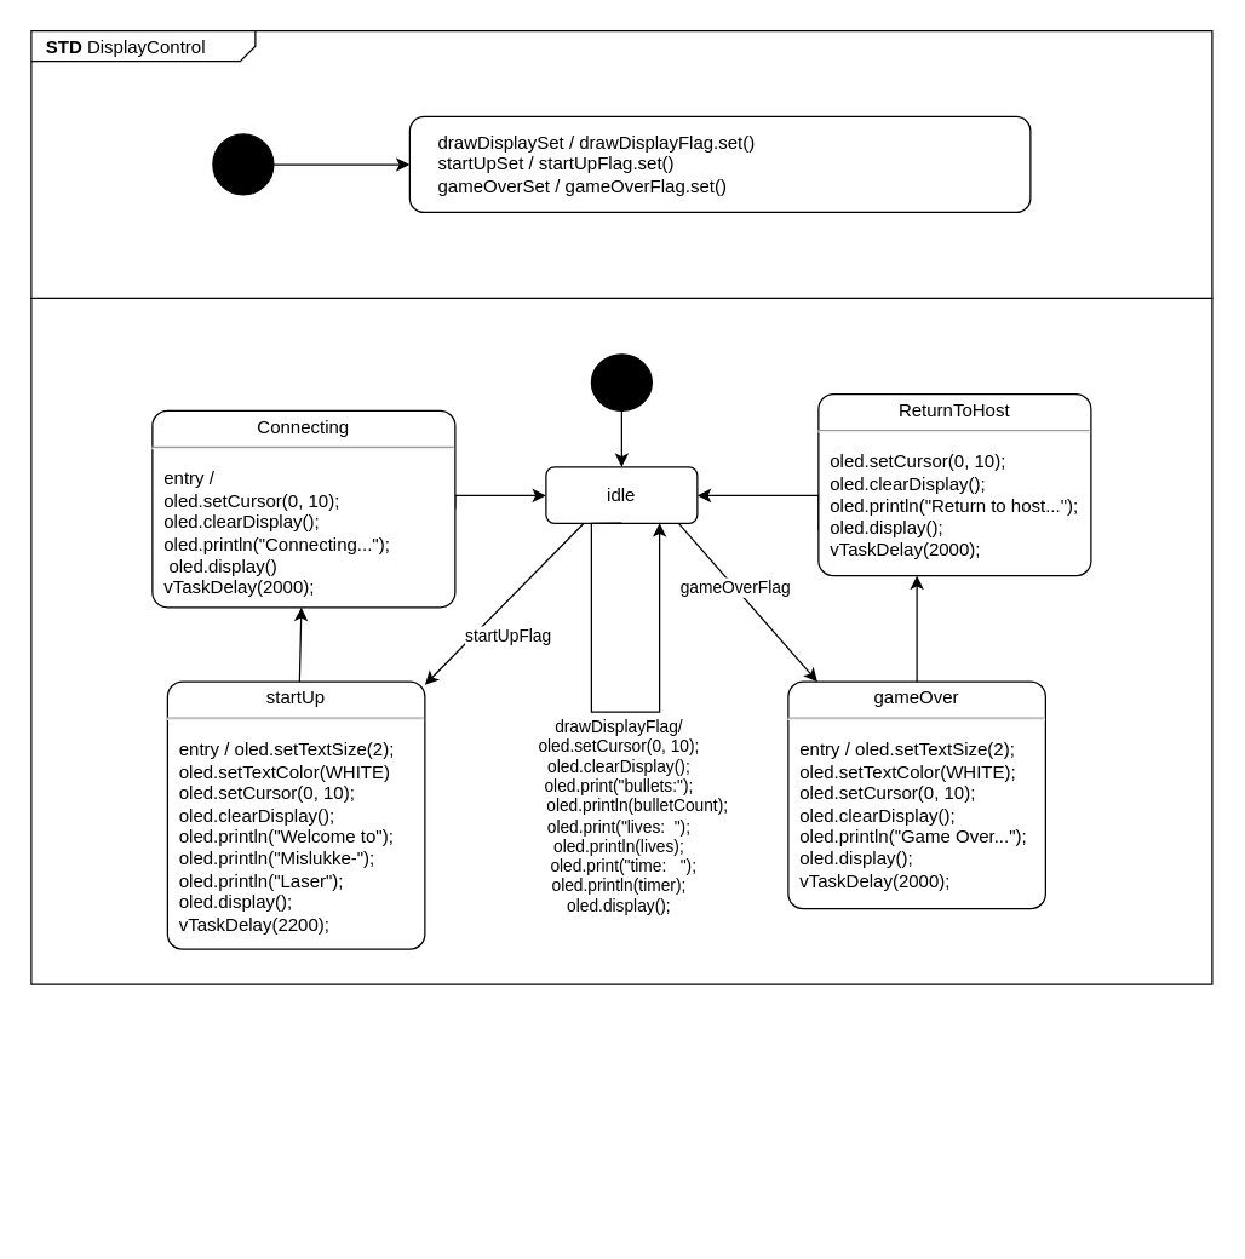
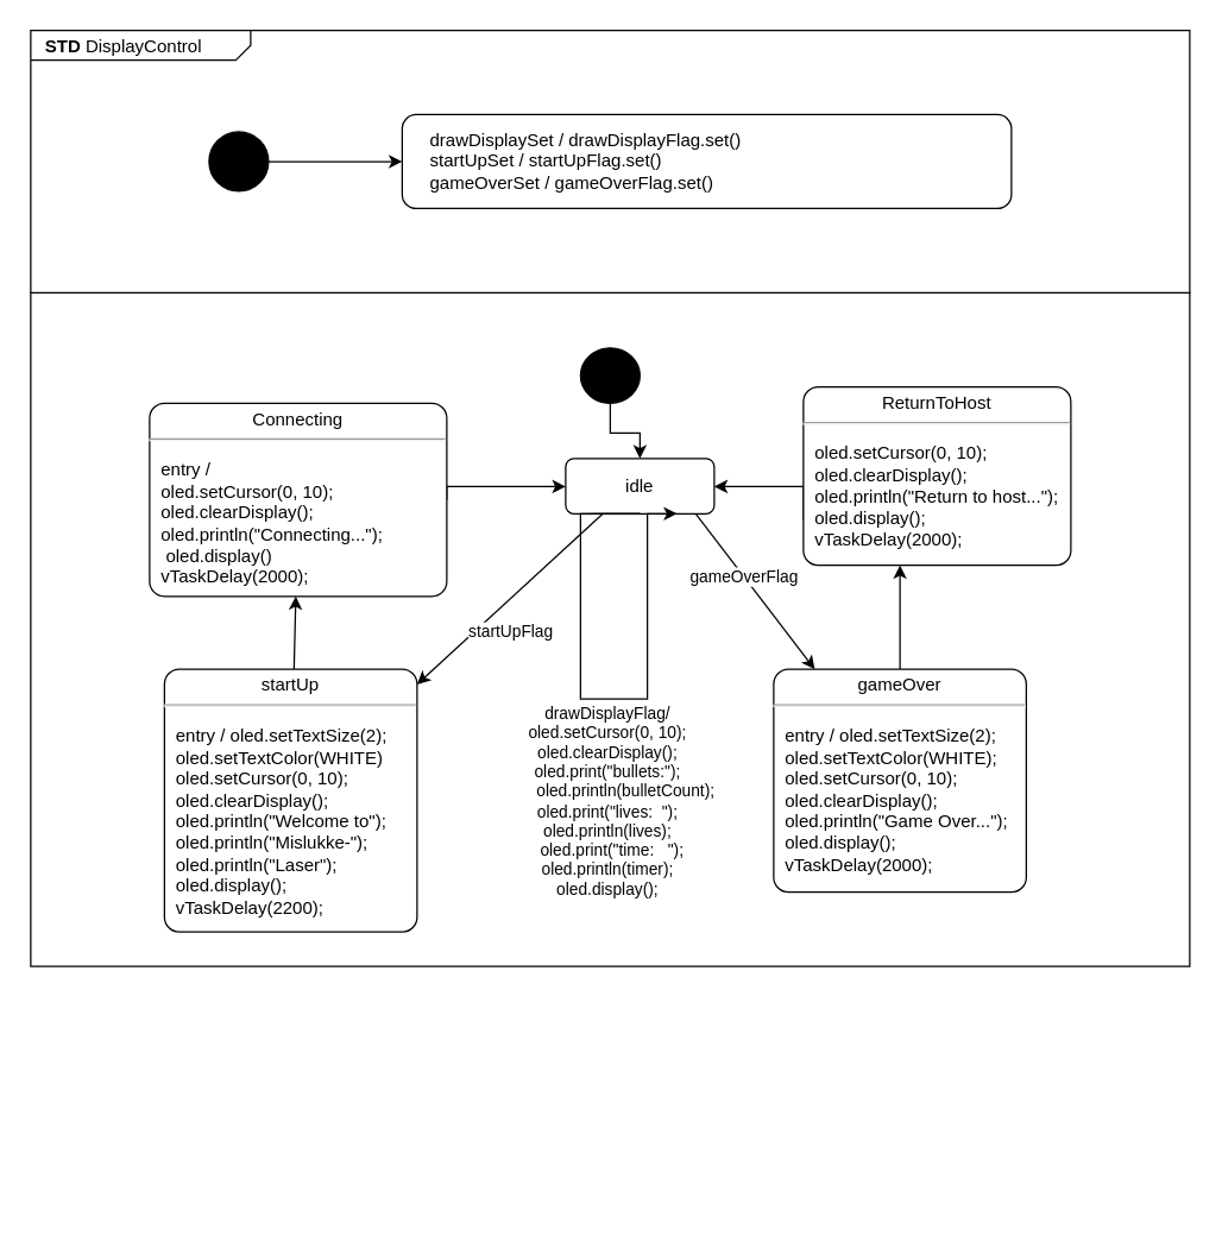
  <mxCell id="0" />
  <mxCell id="1" parent="0" />
  <mxCell id="2" value="" style="group" parent="1" vertex="1" connectable="0"><mxGeometry x="20" y="20" width="780" height="790" as="geometry" /></mxCell>
  <mxCell id="3" value="" style="rounded=0;whiteSpace=wrap;html=1;" parent="2" vertex="1"><mxGeometry y="176.59" width="780" height="453.41" as="geometry" /></mxCell>
  <mxCell id="4" value="&lt;p style=&quot;margin:0px;margin-top:4px;margin-left:10px;text-align:left;&quot;&gt;&lt;b&gt;STD &lt;/b&gt;DisplayControl&lt;/p&gt;" style="html=1;shape=mxgraph.sysml.package;html=1;overflow=fill;whiteSpace=wrap;labelX=148;" parent="2" vertex="1"><mxGeometry width="780" height="176.588" as="geometry" /></mxCell>
  <mxCell id="5" style="edgeStyle=orthogonalEdgeStyle;rounded=0;orthogonalLoop=1;jettySize=auto;html=1;exitX=0.5;exitY=0;exitDx=0;exitDy=0;exitPerimeter=0;" edge="1" parent="2" source="6" target="24"><mxGeometry relative="1" as="geometry"><Array as="points"><mxPoint x="585" y="380" /><mxPoint x="585" y="380" /></Array></mxGeometry></mxCell>
  <mxCell id="6" value="&lt;p style=&quot;margin:0px;margin-top:4px;text-align:center;&quot;&gt;gameOver&lt;/p&gt;&lt;hr&gt;&lt;p&gt;&lt;/p&gt;&lt;p style=&quot;margin:0px;margin-left:8px;text-align:left;&quot;&gt;entry /&amp;nbsp;oled.setTextSize(2);&lt;span style=&quot;background-color: initial;&quot;&gt;&amp;nbsp; &amp;nbsp; &amp;nbsp; oled.setTextColor(WHITE);&lt;/span&gt;&lt;/p&gt;&lt;p style=&quot;margin:0px;margin-left:8px;text-align:left;&quot;&gt;&lt;span style=&quot;background-color: initial;&quot;&gt;oled.setCursor(0, 10);&lt;/span&gt;&lt;/p&gt;&lt;p style=&quot;margin:0px;margin-left:8px;text-align:left;&quot;&gt;&lt;span style=&quot;background-color: initial;&quot;&gt;oled.clearDisplay();&lt;/span&gt;&lt;/p&gt;&lt;p style=&quot;margin:0px;margin-left:8px;text-align:left;&quot;&gt;&lt;span style=&quot;background-color: initial;&quot;&gt;oled.println(&quot;Game Over...&quot;);&lt;/span&gt;&lt;/p&gt;&lt;p style=&quot;margin:0px;margin-left:8px;text-align:left;&quot;&gt;&lt;span style=&quot;background-color: initial;&quot;&gt;oled.display();&amp;nbsp;&lt;/span&gt;&lt;/p&gt;&lt;p style=&quot;margin:0px;margin-left:8px;text-align:left;&quot;&gt;&lt;span style=&quot;background-color: initial;&quot;&gt;vTaskDelay(2000);&lt;/span&gt;&lt;/p&gt;" style="shape=mxgraph.sysml.simpleState;html=1;overflow=fill;whiteSpace=wrap;align=center;" parent="2" vertex="1"><mxGeometry x="500" y="430" width="170" height="150" as="geometry" /></mxCell>
  <mxCell id="7" value="" style="endArrow=classic;html=1;rounded=0;exitX=0.874;exitY=0.997;exitDx=0;exitDy=0;exitPerimeter=0;" parent="2" source="10" target="6" edge="1"><mxGeometry width="50" height="50" relative="1" as="geometry"><mxPoint x="415.0" y="385.706" as="sourcePoint" /><mxPoint x="410" y="353.176" as="targetPoint" /><Array as="points" /></mxGeometry></mxCell>
  <mxCell id="8" value="gameOverFlag" style="edgeLabel;html=1;align=center;verticalAlign=middle;resizable=0;points=[];" parent="7" vertex="1" connectable="0"><mxGeometry x="-0.33" y="1" relative="1" as="geometry"><mxPoint x="5" y="8" as="offset" /></mxGeometry></mxCell>
  <mxCell id="9" value="&lt;p style=&quot;margin:0px;margin-top:4px;text-align:center;&quot;&gt;startUp&lt;/p&gt;&lt;hr&gt;&lt;p&gt;&lt;/p&gt;&lt;p style=&quot;margin:0px;margin-left:8px;text-align:left;&quot;&gt;entry /&amp;nbsp;oled.setTextSize(2);&lt;span style=&quot;background-color: initial;&quot;&gt;&amp;nbsp; &amp;nbsp; &amp;nbsp; oled.setTextColor(WHITE)&lt;/span&gt;&lt;span style=&quot;background-color: initial;&quot;&gt;&amp;nbsp; &amp;nbsp; oled.setCursor(0, 10);&lt;/span&gt;&lt;/p&gt;&lt;p style=&quot;margin:0px;margin-left:8px;text-align:left;&quot;&gt;oled.clearDisplay();&lt;span style=&quot;background-color: initial;&quot;&gt;&amp;nbsp; &amp;nbsp; &amp;nbsp; &amp;nbsp; &amp;nbsp; &amp;nbsp; &amp;nbsp; &amp;nbsp; &amp;nbsp; oled.println(&quot;Welcome to&quot;);&lt;/span&gt;&lt;span style=&quot;background-color: initial;&quot;&gt;&amp;nbsp; &amp;nbsp; &amp;nbsp; oled.println(&quot;Mislukke-&quot;);&lt;/span&gt;&lt;/p&gt;&lt;p style=&quot;margin:0px;margin-left:8px;text-align:left;&quot;&gt;oled.println(&quot;Laser&quot;);&lt;/p&gt;&lt;p style=&quot;margin:0px;margin-left:8px;text-align:left;&quot;&gt;oled.display();&amp;nbsp;&lt;span style=&quot;background-color: initial;&quot;&gt;&amp;nbsp; &amp;nbsp; &amp;nbsp; &amp;nbsp; &amp;nbsp; &amp;nbsp; &amp;nbsp; &amp;nbsp; &amp;nbsp; vTaskDelay(2200);&lt;/span&gt;&lt;span style=&quot;background-color: initial;&quot;&gt;&amp;nbsp; &amp;nbsp; &amp;nbsp; &amp;nbsp; &amp;nbsp; &amp;nbsp; &amp;nbsp; &amp;nbsp; &amp;nbsp;&amp;nbsp;&lt;/span&gt;&lt;/p&gt;" style="shape=mxgraph.sysml.simpleState;html=1;overflow=fill;whiteSpace=wrap;align=center;" parent="2" vertex="1"><mxGeometry x="90" y="430" width="170" height="176.82" as="geometry" /></mxCell>
- <mxCell id="10" value="idle" style="shape=rect;rounded=1;html=1;whiteSpace=wrap;align=center;" parent="2" vertex="1"><mxGeometry x="340" y="288.118" width="100" height="37.176" as="geometry" /></mxCell>
+ <mxCell id="10" value="idle" style="shape=rect;rounded=1;html=1;whiteSpace=wrap;align=center;" parent="2" vertex="1"><mxGeometry x="360" y="288.118" width="100" height="37.176" as="geometry" /></mxCell>
  <mxCell id="11" value="" style="shape=ellipse;html=1;fillColor=strokeColor;fontSize=18;fontColor=#ffffff;" parent="2" vertex="1"><mxGeometry x="370" y="213.765" width="40" height="37.176" as="geometry" /></mxCell>
  <mxCell id="12" style="edgeStyle=orthogonalEdgeStyle;rounded=0;orthogonalLoop=1;jettySize=auto;html=1;" parent="2" source="11" target="10" edge="1"><mxGeometry relative="1" as="geometry" /></mxCell>
  <mxCell id="13" value="" style="endArrow=classic;html=1;rounded=0;exitX=0.25;exitY=1;exitDx=0;exitDy=0;" parent="2" source="10" target="9" edge="1"><mxGeometry width="50" height="50" relative="1" as="geometry"><mxPoint x="365.0" y="385.706" as="sourcePoint" /><mxPoint x="321" y="334.588" as="targetPoint" /><Array as="points" /></mxGeometry></mxCell>
  <mxCell id="14" value="startUpFlag" style="edgeLabel;html=1;align=center;verticalAlign=middle;resizable=0;points=[];" parent="13" vertex="1" connectable="0"><mxGeometry x="0.234" y="-1" relative="1" as="geometry"><mxPoint x="15" y="9" as="offset" /></mxGeometry></mxCell>
  <mxCell id="15" value="&lt;p style=&quot;border-color: var(--border-color); margin: 0px 0px 0px 4px;&quot;&gt;&lt;span style=&quot;background-color: initial;&quot;&gt;drawDisplaySet / drawDisplayFlag.set()&lt;/span&gt;&lt;/p&gt;&lt;p style=&quot;border-color: var(--border-color); margin: 0px 0px 0px 4px;&quot;&gt;&lt;span style=&quot;background-color: initial;&quot;&gt;startUpSet / startUpFlag.set()&lt;/span&gt;&lt;/p&gt;&lt;p style=&quot;border-color: var(--border-color); margin: 0px 0px 0px 4px;&quot;&gt;gameOverSet / gameOverFlag.set()&amp;nbsp;&lt;/p&gt;" style="shape=rect;rounded=1;html=1;whiteSpace=wrap;align=left;spacingLeft=13;" parent="2" vertex="1"><mxGeometry x="250" y="56.689" width="410" height="63.2" as="geometry" /></mxCell>
  <mxCell id="16" value="" style="shape=ellipse;html=1;fillColor=strokeColor;fontSize=18;fontColor=#ffffff;" parent="2" vertex="1"><mxGeometry x="120" y="68.29" width="40" height="40" as="geometry" /></mxCell>
  <mxCell id="17" style="edgeStyle=orthogonalEdgeStyle;rounded=0;orthogonalLoop=1;jettySize=auto;html=1;" parent="2" source="16" target="15" edge="1"><mxGeometry relative="1" as="geometry" /></mxCell>
  <mxCell id="18" style="edgeStyle=orthogonalEdgeStyle;rounded=0;orthogonalLoop=1;jettySize=auto;html=1;exitX=1;exitY=0.5;exitDx=0;exitDy=0;exitPerimeter=0;" edge="1" parent="2" source="19" target="10"><mxGeometry relative="1" as="geometry"><Array as="points"><mxPoint x="280" y="307" /></Array></mxGeometry></mxCell>
  <mxCell id="19" value="&lt;p style=&quot;margin:0px;margin-top:4px;text-align:center;&quot;&gt;Connecting&lt;/p&gt;&lt;hr&gt;&lt;p&gt;&lt;/p&gt;&lt;p style=&quot;margin:0px;margin-left:8px;text-align:left;&quot;&gt;entry /&amp;nbsp;&lt;br&gt;&lt;/p&gt;&lt;p style=&quot;border-color: var(--border-color); margin: 0px 0px 0px 8px; text-align: left;&quot;&gt;oled.setCursor(0, 10);&lt;span style=&quot;border-color: var(--border-color); background-color: initial;&quot;&gt;&amp;nbsp; &amp;nbsp; &amp;nbsp; &amp;nbsp; &amp;nbsp; &amp;nbsp; &amp;nbsp; oled.clearDisplay();&lt;/span&gt;&lt;span style=&quot;border-color: var(--border-color); background-color: initial;&quot;&gt;&amp;nbsp; &amp;nbsp; &amp;nbsp; &amp;nbsp; &amp;nbsp; &amp;nbsp; &amp;nbsp; &amp;nbsp; &amp;nbsp; oled.println(&quot;Connecting...&quot;);&lt;/span&gt;&lt;/p&gt;&lt;p style=&quot;border-color: var(--border-color); margin: 0px 0px 0px 8px; text-align: left;&quot;&gt;&amp;nbsp;oled.display()&lt;/p&gt;&lt;p style=&quot;border-color: var(--border-color); margin: 0px 0px 0px 8px; text-align: left;&quot;&gt;&lt;span style=&quot;border-color: var(--border-color); background-color: initial;&quot;&gt;vTaskDelay(2000);&lt;/span&gt;&lt;/p&gt;" style="shape=mxgraph.sysml.simpleState;html=1;overflow=fill;whiteSpace=wrap;align=center;" vertex="1" parent="2"><mxGeometry x="80" y="250.94" width="200" height="130" as="geometry" /></mxCell>
  <mxCell id="20" value="" style="endArrow=classic;html=1;rounded=0;" parent="2" source="9" target="19" edge="1"><mxGeometry width="50" height="50" relative="1" as="geometry"><mxPoint x="370" y="399.647" as="sourcePoint" /><mxPoint x="420" y="353.176" as="targetPoint" /><Array as="points" /></mxGeometry></mxCell>
  <mxCell id="21" style="edgeStyle=orthogonalEdgeStyle;rounded=0;orthogonalLoop=1;jettySize=auto;html=1;exitX=0.5;exitY=1;exitDx=0;exitDy=0;entryX=0.75;entryY=1;entryDx=0;entryDy=0;" edge="1" parent="2" source="10" target="10"><mxGeometry relative="1" as="geometry"><Array as="points"><mxPoint x="370" y="325" /><mxPoint x="370" y="450" /><mxPoint x="415" y="450" /></Array></mxGeometry></mxCell>
  <mxCell id="22" value="drawDisplayFlag/&lt;br&gt;oled.setCursor(0, 10);&lt;br&gt;&lt;div&gt;oled.clearDisplay();&lt;/div&gt;&lt;div&gt;oled.print(&quot;bullets:&quot;);&lt;/div&gt;&lt;div&gt;&amp;nbsp; &amp;nbsp; &amp;nbsp; &amp;nbsp; oled.println(bulletCount);&lt;/div&gt;&lt;div&gt;oled.print(&quot;lives:&amp;nbsp; &quot;);&lt;/div&gt;&lt;div&gt;oled.println(lives);&lt;/div&gt;&lt;div&gt;&amp;nbsp; oled.print(&quot;time:&amp;nbsp; &amp;nbsp;&quot;);&lt;/div&gt;&lt;div&gt;oled.println(timer);&lt;/div&gt;&lt;div&gt;oled.display();&lt;/div&gt;" style="edgeLabel;html=1;align=center;verticalAlign=middle;resizable=0;points=[];" vertex="1" connectable="0" parent="21"><mxGeometry x="0.028" y="-2" relative="1" as="geometry"><mxPoint y="66" as="offset" /></mxGeometry></mxCell>
  <mxCell id="23" style="edgeStyle=orthogonalEdgeStyle;rounded=0;orthogonalLoop=1;jettySize=auto;html=1;exitX=0;exitY=0.75;exitDx=0;exitDy=0;exitPerimeter=0;" edge="1" parent="2" source="24" target="10"><mxGeometry relative="1" as="geometry"><Array as="points"><mxPoint x="520" y="307" /></Array></mxGeometry></mxCell>
  <mxCell id="24" value="&lt;p style=&quot;margin:0px;margin-top:4px;text-align:center;&quot;&gt;ReturnToHost&lt;/p&gt;&lt;hr&gt;&lt;p&gt;&lt;/p&gt;&lt;p style=&quot;margin:0px;margin-left:8px;text-align:left;&quot;&gt;oled.setCursor(0, 10);&lt;/p&gt;&lt;p style=&quot;margin:0px;margin-left:8px;text-align:left;&quot;&gt;oled.clearDisplay();&lt;/p&gt;&lt;p style=&quot;margin:0px;margin-left:8px;text-align:left;&quot;&gt;&lt;span style=&quot;background-color: initial;&quot;&gt;oled.println(&quot;Return to host...&quot;);&lt;/span&gt;&lt;/p&gt;&lt;p style=&quot;margin:0px;margin-left:8px;text-align:left;&quot;&gt;&lt;span style=&quot;background-color: initial;&quot;&gt;oled.display();&amp;nbsp;&lt;/span&gt;&lt;/p&gt;&lt;p style=&quot;margin:0px;margin-left:8px;text-align:left;&quot;&gt;&lt;span style=&quot;background-color: initial;&quot;&gt;vTaskDelay(2000);&lt;/span&gt;&lt;/p&gt;" style="shape=mxgraph.sysml.simpleState;html=1;overflow=fill;whiteSpace=wrap;align=center;" vertex="1" parent="2"><mxGeometry x="520" y="240" width="180" height="120" as="geometry" /></mxCell>
